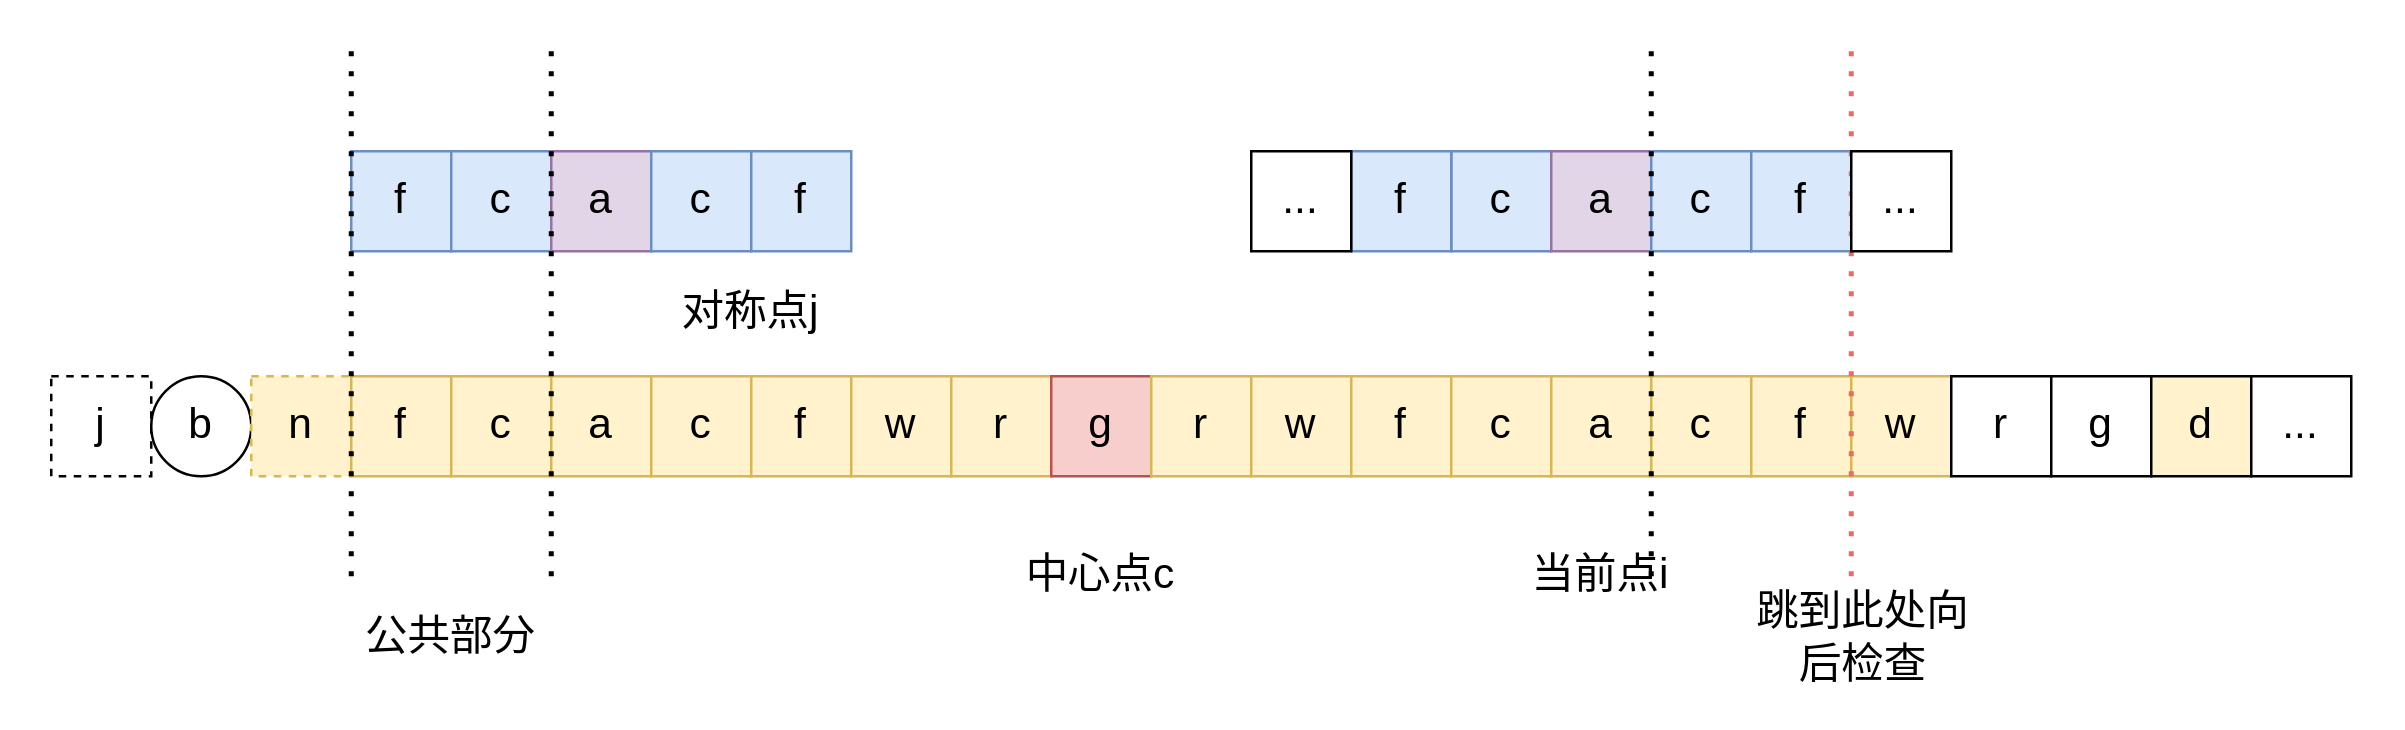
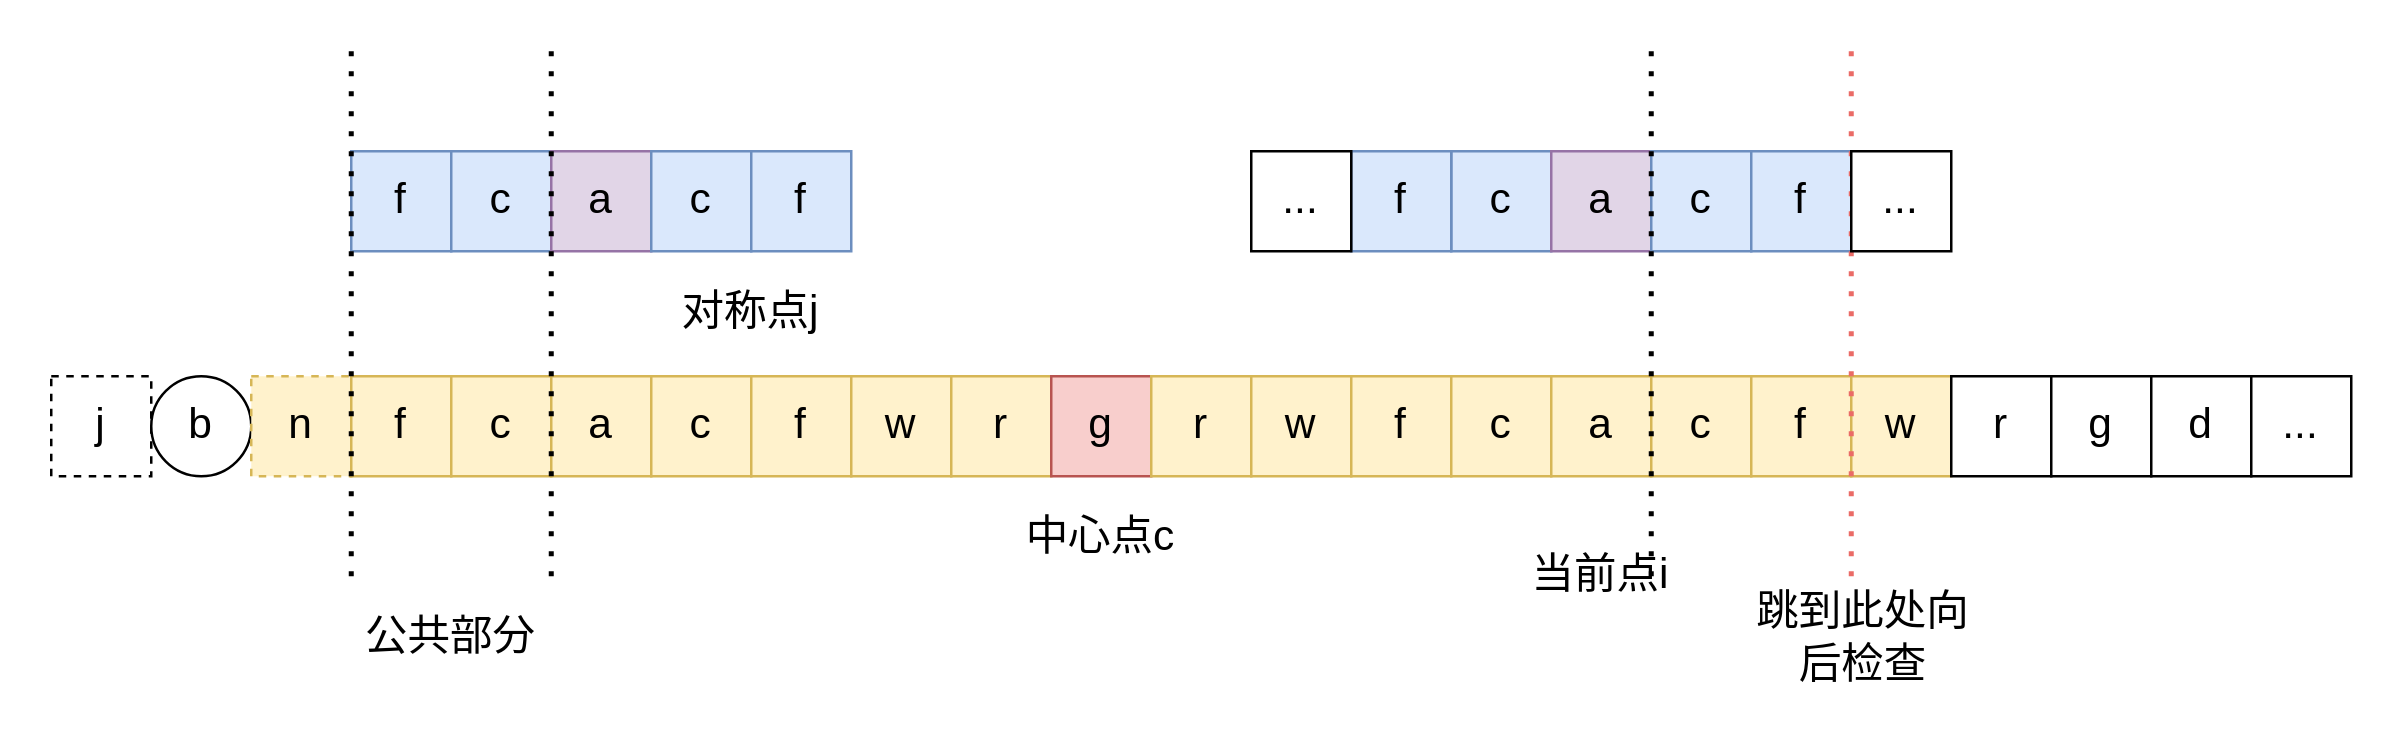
  <mxCell id="0" />
  <mxCell id="1" parent="0" />
  <mxCell id="2" value="j" style="whiteSpace=wrap;html=1;aspect=fixed;fontSize=17;dashed=1;" parent="1" vertex="1"><mxGeometry x="20" y="150" width="40" height="40" as="geometry" /></mxCell>
  <mxCell id="3" value="b" style="ellipse;whiteSpace=wrap;html=1;aspect=fixed;fontSize=17;" parent="1" vertex="1"><mxGeometry x="60" y="150" width="40" height="40" as="geometry" /></mxCell>
  <mxCell id="4" value="n" style="whiteSpace=wrap;html=1;aspect=fixed;fontSize=17;fillColor=#fff2cc;strokeColor=#d6b656;dashed=1;" parent="1" vertex="1"><mxGeometry y="150" width="40" height="40" as="geometry" x="100" /></mxCell>
  <mxCell id="5" value="f" style="whiteSpace=wrap;html=1;aspect=fixed;fontSize=17;fillColor=#fff2cc;strokeColor=#d6b656;" parent="1" vertex="1"><mxGeometry x="140" y="150" width="40" height="40" as="geometry" /></mxCell>
  <mxCell id="6" value="c" style="whiteSpace=wrap;html=1;aspect=fixed;fontSize=17;fillColor=#fff2cc;strokeColor=#d6b656;" parent="1" vertex="1"><mxGeometry x="180" y="150" width="40" height="40" as="geometry" /></mxCell>
  <mxCell id="7" value="a" style="whiteSpace=wrap;html=1;aspect=fixed;fontSize=17;fillColor=#fff2cc;strokeColor=#d6b656;" parent="1" vertex="1"><mxGeometry x="220" y="150" width="40" height="40" as="geometry" /></mxCell>
  <mxCell id="8" value="c" style="whiteSpace=wrap;html=1;aspect=fixed;fontSize=17;fillColor=#fff2cc;strokeColor=#d6b656;" parent="1" vertex="1"><mxGeometry x="260" y="150" width="40" height="40" as="geometry" /></mxCell>
  <mxCell id="9" value="f" style="whiteSpace=wrap;html=1;aspect=fixed;fontSize=17;fillColor=#fff2cc;strokeColor=#d6b656;" parent="1" vertex="1"><mxGeometry x="300" y="150" width="40" height="40" as="geometry" /></mxCell>
  <mxCell id="10" value="w" style="whiteSpace=wrap;html=1;aspect=fixed;fontSize=17;fillColor=#fff2cc;strokeColor=#d6b656;" parent="1" vertex="1"><mxGeometry x="340" y="150" width="40" height="40" as="geometry" /></mxCell>
  <mxCell id="11" value="r" style="whiteSpace=wrap;html=1;aspect=fixed;fontSize=17;fillColor=#fff2cc;strokeColor=#d6b656;" parent="1" vertex="1"><mxGeometry x="380" y="150" width="40" height="40" as="geometry" /></mxCell>
  <mxCell id="12" value="g" style="whiteSpace=wrap;html=1;aspect=fixed;fontSize=17;fillColor=#f8cecc;strokeColor=#b85450;" parent="1" vertex="1"><mxGeometry x="420" y="150" width="40" height="40" as="geometry" /></mxCell>
  <mxCell id="13" value="r" style="whiteSpace=wrap;html=1;aspect=fixed;fontSize=17;fillColor=#fff2cc;strokeColor=#d6b656;" parent="1" vertex="1"><mxGeometry x="460" y="150" width="40" height="40" as="geometry" /></mxCell>
  <mxCell id="14" value="w" style="whiteSpace=wrap;html=1;aspect=fixed;fontSize=17;fillColor=#fff2cc;strokeColor=#d6b656;" parent="1" vertex="1"><mxGeometry x="500" y="150" width="40" height="40" as="geometry" /></mxCell>
  <mxCell id="15" value="f" style="whiteSpace=wrap;html=1;aspect=fixed;fontSize=17;fillColor=#fff2cc;strokeColor=#d6b656;" parent="1" vertex="1"><mxGeometry x="540" y="150" width="40" height="40" as="geometry" /></mxCell>
  <mxCell id="16" value="c" style="whiteSpace=wrap;html=1;aspect=fixed;fontSize=17;fillColor=#fff2cc;strokeColor=#d6b656;" parent="1" vertex="1"><mxGeometry x="580" y="150" width="40" height="40" as="geometry" /></mxCell>
  <mxCell id="17" value="a" style="whiteSpace=wrap;html=1;aspect=fixed;fontSize=17;fillColor=#fff2cc;strokeColor=#d6b656;" parent="1" vertex="1"><mxGeometry x="620" y="150" width="40" height="40" as="geometry" /></mxCell>
  <mxCell id="18" value="c" style="whiteSpace=wrap;html=1;aspect=fixed;fontSize=17;fillColor=#fff2cc;strokeColor=#d6b656;" parent="1" vertex="1"><mxGeometry x="660" y="150" width="40" height="40" as="geometry" /></mxCell>
  <mxCell id="19" value="f" style="whiteSpace=wrap;html=1;aspect=fixed;fontSize=17;fillColor=#fff2cc;strokeColor=#d6b656;" parent="1" vertex="1"><mxGeometry x="700" y="150" width="40" height="40" as="geometry" /></mxCell>
  <mxCell id="20" value="w" style="whiteSpace=wrap;html=1;aspect=fixed;fontSize=17;fillColor=#fff2cc;strokeColor=#d6b656;" parent="1" vertex="1"><mxGeometry x="740" y="150" width="40" height="40" as="geometry" /></mxCell>
  <mxCell id="21" value="r" style="whiteSpace=wrap;html=1;aspect=fixed;fontSize=17;" parent="1" vertex="1"><mxGeometry x="780" y="150" width="40" height="40" as="geometry" /></mxCell>
  <mxCell id="22" value="g" style="whiteSpace=wrap;html=1;aspect=fixed;fontSize=17;" parent="1" vertex="1"><mxGeometry x="820" y="150" width="40" height="40" as="geometry" /></mxCell>
- <mxCell id="23" value="d" style="whiteSpace=wrap;html=1;aspect=fixed;fontSize=17;fillColor=#fff2cc;" parent="1" vertex="1"><mxGeometry x="860" y="150" width="40" height="40" as="geometry" /></mxCell>
+ <mxCell id="23" value="d" style="whiteSpace=wrap;html=1;aspect=fixed;fontSize=17;" parent="1" vertex="1"><mxGeometry x="860" y="150" width="40" height="40" as="geometry" /></mxCell>
  <mxCell id="24" value="..." style="whiteSpace=wrap;html=1;aspect=fixed;fontSize=17;" parent="1" vertex="1"><mxGeometry x="900" y="150" width="40" height="40" as="geometry" /></mxCell>
  <mxCell id="25" value="f" style="whiteSpace=wrap;html=1;aspect=fixed;fontSize=17;fillColor=#dae8fc;strokeColor=#6c8ebf;" parent="1" vertex="1"><mxGeometry x="140" y="60" width="40" height="40" as="geometry" /></mxCell>
  <mxCell id="26" value="c" style="whiteSpace=wrap;html=1;aspect=fixed;fontSize=17;fillColor=#dae8fc;strokeColor=#6c8ebf;" parent="1" vertex="1"><mxGeometry x="180" y="60" width="40" height="40" as="geometry" /></mxCell>
  <mxCell id="27" value="a" style="whiteSpace=wrap;html=1;aspect=fixed;fontSize=17;fillColor=#e1d5e7;strokeColor=#9673a6;" parent="1" vertex="1"><mxGeometry x="220" y="60" width="40" height="40" as="geometry" /></mxCell>
  <mxCell id="28" value="c" style="whiteSpace=wrap;html=1;aspect=fixed;fontSize=17;fillColor=#dae8fc;strokeColor=#6c8ebf;" parent="1" vertex="1"><mxGeometry x="260" y="60" width="40" height="40" as="geometry" /></mxCell>
  <mxCell id="29" value="f" style="whiteSpace=wrap;html=1;aspect=fixed;fontSize=17;fillColor=#dae8fc;strokeColor=#6c8ebf;" parent="1" vertex="1"><mxGeometry x="300" y="60" width="40" height="40" as="geometry" /></mxCell>
  <mxCell id="30" value="c" style="whiteSpace=wrap;html=1;aspect=fixed;fontSize=17;fillColor=#dae8fc;strokeColor=#6c8ebf;" parent="1" vertex="1"><mxGeometry x="580" y="60" width="40" height="40" as="geometry" /></mxCell>
  <mxCell id="31" value="a" style="whiteSpace=wrap;html=1;aspect=fixed;fontSize=17;fillColor=#e1d5e7;strokeColor=#9673a6;" parent="1" vertex="1"><mxGeometry x="620" y="60" width="40" height="40" as="geometry" /></mxCell>
  <mxCell id="32" value="c" style="whiteSpace=wrap;html=1;aspect=fixed;fontSize=17;fillColor=#dae8fc;strokeColor=#6c8ebf;" parent="1" vertex="1"><mxGeometry x="660" y="60" width="40" height="40" as="geometry" /></mxCell>
- <mxCell id="33" value="中心点c" style="text;html=1;strokeColor=none;fillColor=none;align=center;verticalAlign=middle;whiteSpace=wrap;rounded=0;fontSize=17;" parent="1" vertex="1"><mxGeometry x="395" y="215" width="90" height="30" as="geometry" /></mxCell>
+ <mxCell id="33" value="中心点c" style="text;html=1;strokeColor=none;fillColor=none;align=center;verticalAlign=middle;whiteSpace=wrap;rounded=0;fontSize=17;" parent="1" vertex="1"><mxGeometry x="395" y="200" width="90" height="30" as="geometry" /></mxCell>
  <mxCell id="34" value="当前点i" style="text;html=1;strokeColor=none;fillColor=none;align=center;verticalAlign=middle;whiteSpace=wrap;rounded=0;fontSize=17;" parent="1" vertex="1"><mxGeometry x="595" y="215" width="90" height="30" as="geometry" /></mxCell>
  <mxCell id="35" value="对称点j" style="text;html=1;strokeColor=none;fillColor=none;align=center;verticalAlign=middle;whiteSpace=wrap;rounded=0;fontSize=17;" parent="1" vertex="1"><mxGeometry x="255" y="110" width="90" height="30" as="geometry" /></mxCell>
  <mxCell id="36" value="" style="endArrow=none;dashed=1;html=1;dashPattern=1 3;strokeWidth=2;rounded=0;" parent="1" edge="1"><mxGeometry width="50" height="50" relative="1" as="geometry"><mxPoint x="140" y="230" as="sourcePoint" /><mxPoint x="140" y="20" as="targetPoint" /></mxGeometry></mxCell>
  <mxCell id="37" value="" style="endArrow=none;dashed=1;html=1;dashPattern=1 3;strokeWidth=2;rounded=0;" parent="1" edge="1"><mxGeometry width="50" height="50" relative="1" as="geometry"><mxPoint x="220" y="230" as="sourcePoint" /><mxPoint x="220" y="20" as="targetPoint" /></mxGeometry></mxCell>
  <mxCell id="38" value="f" style="whiteSpace=wrap;html=1;aspect=fixed;fontSize=17;fillColor=#dae8fc;strokeColor=#6c8ebf;" parent="1" vertex="1"><mxGeometry x="540" y="60" width="40" height="40" as="geometry" /></mxCell>
  <mxCell id="39" value="f" style="whiteSpace=wrap;html=1;aspect=fixed;fontSize=17;fillColor=#dae8fc;strokeColor=#6c8ebf;" parent="1" vertex="1"><mxGeometry x="700" y="60" width="40" height="40" as="geometry" /></mxCell>
  <mxCell id="40" value="公共部分" style="text;html=1;strokeColor=none;fillColor=none;align=center;verticalAlign=middle;whiteSpace=wrap;rounded=0;fontSize=17;" parent="1" vertex="1"><mxGeometry x="135" y="240" width="90" height="30" as="geometry" /></mxCell>
  <mxCell id="41" value="" style="endArrow=none;dashed=1;html=1;dashPattern=1 3;strokeWidth=2;rounded=0;" parent="1" edge="1"><mxGeometry width="50" height="50" relative="1" as="geometry"><mxPoint x="660" y="230" as="sourcePoint" /><mxPoint x="660" y="20" as="targetPoint" /></mxGeometry></mxCell>
  <mxCell id="42" value="" style="endArrow=none;dashed=1;html=1;dashPattern=1 3;strokeWidth=2;rounded=0;strokeColor=#EA6B66;" parent="1" edge="1"><mxGeometry width="50" height="50" relative="1" as="geometry"><mxPoint x="740" y="230" as="sourcePoint" /><mxPoint x="740" y="20" as="targetPoint" /></mxGeometry></mxCell>
  <mxCell id="43" value="跳到此处向后检查" style="text;html=1;strokeColor=none;fillColor=none;align=center;verticalAlign=middle;whiteSpace=wrap;rounded=0;fontSize=17;" parent="1" vertex="1"><mxGeometry x="700" y="240" width="90" height="30" as="geometry" /></mxCell>
  <mxCell id="44" value="..." style="whiteSpace=wrap;html=1;aspect=fixed;fontSize=17;" vertex="1" parent="1"><mxGeometry x="740" y="60" width="40" height="40" as="geometry" /></mxCell>
  <mxCell id="45" value="..." style="whiteSpace=wrap;html=1;aspect=fixed;fontSize=17;" vertex="1" parent="1"><mxGeometry x="500" y="60" width="40" height="40" as="geometry" /></mxCell>
